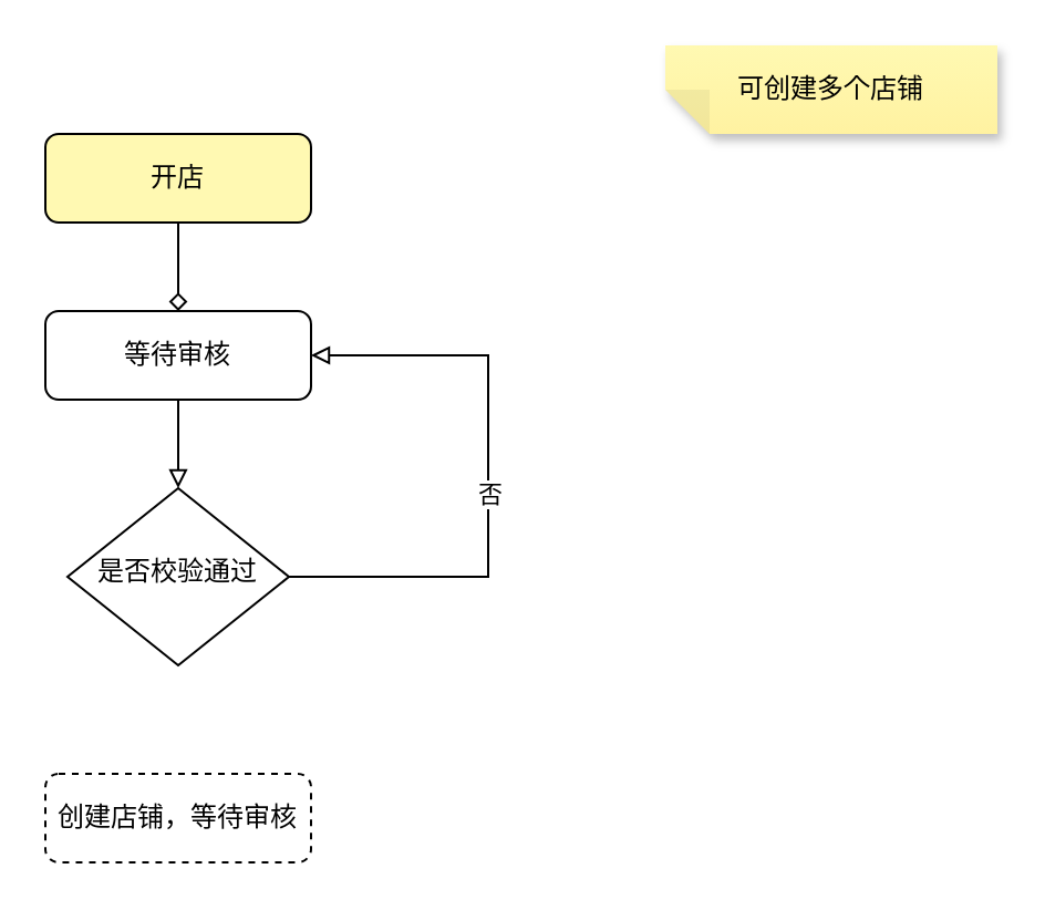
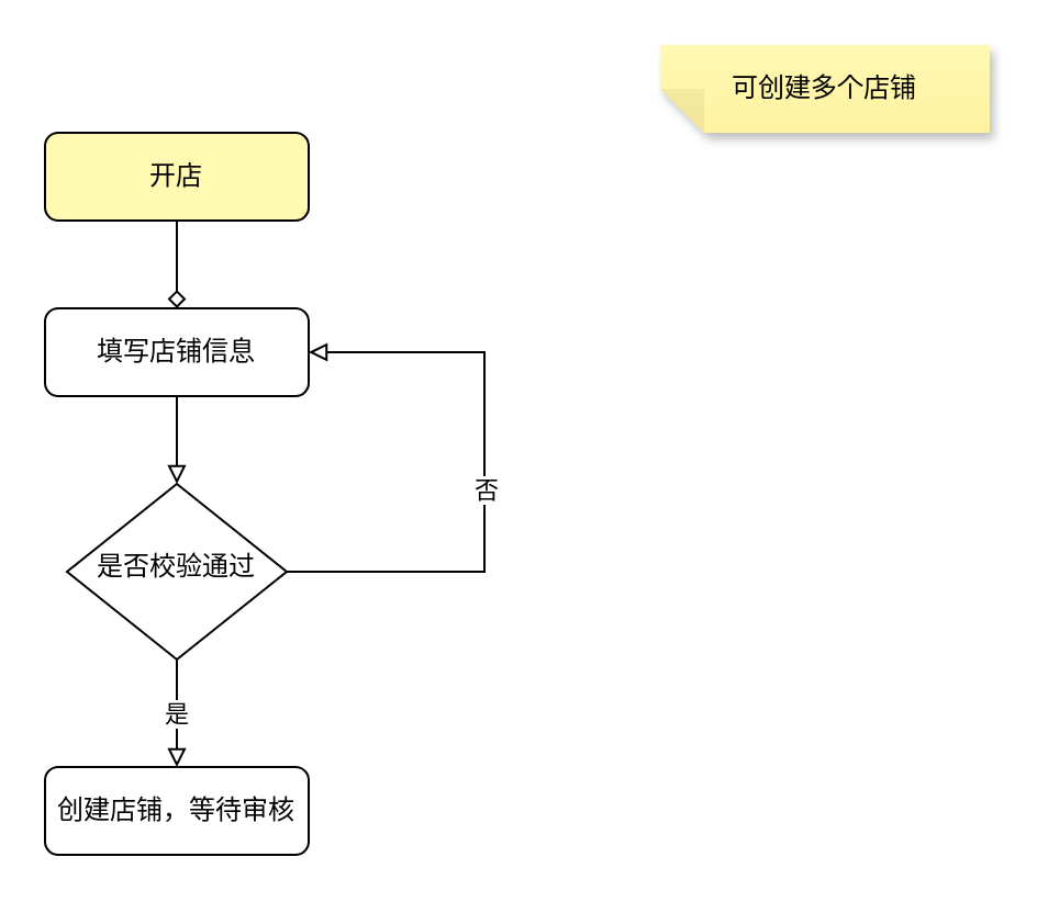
  <mxCell id="0" />
  <mxCell id="1" parent="0" />
  <mxCell id="2" value="" style="edgeStyle=none;rounded=0;orthogonalLoop=1;jettySize=auto;html=1;fillColor=none;endArrow=diamond;endFill=0;" edge="1" parent="1" source="3" target="5"><mxGeometry relative="1" as="geometry" /></mxCell>
  <mxCell id="3" value="开店" style="rounded=1;whiteSpace=wrap;html=1;fontSize=12;glass=0;strokeWidth=1;shadow=0;fillColor=#fff9b2;" parent="1" vertex="1"><mxGeometry x="20" y="60" width="120" height="40" as="geometry" /></mxCell>
  <mxCell id="4" value="" style="edgeStyle=none;rounded=0;orthogonalLoop=1;jettySize=auto;html=1;endArrow=block;endFill=0;fillColor=none;" edge="1" parent="1" source="5" target="9"><mxGeometry relative="1" as="geometry" /></mxCell>
- <mxCell id="5" value="等待审核" style="rounded=1;whiteSpace=wrap;html=1;fontSize=12;glass=0;strokeWidth=1;shadow=0;" vertex="1" parent="1"><mxGeometry x="20" y="140" width="120" height="40" as="geometry" /></mxCell>
+ <mxCell id="5" value="填写店铺信息" style="rounded=1;whiteSpace=wrap;html=1;fontSize=12;glass=0;strokeWidth=1;shadow=0;" vertex="1" parent="1"><mxGeometry x="20" y="140" width="120" height="40" as="geometry" /></mxCell>
  <mxCell id="6" style="edgeStyle=none;rounded=0;orthogonalLoop=1;jettySize=auto;html=1;exitX=1;exitY=0.5;exitDx=0;exitDy=0;entryX=1;entryY=0.5;entryDx=0;entryDy=0;endArrow=block;endFill=0;fillColor=none;" edge="1" parent="1" source="9" target="5"><mxGeometry relative="1" as="geometry"><Array as="points"><mxPoint x="220" y="260" /><mxPoint x="220" y="160" /></Array></mxGeometry></mxCell>
  <mxCell id="7" value="否" style="edgeLabel;html=1;align=center;verticalAlign=middle;resizable=0;points=[];" vertex="1" connectable="0" parent="6"><mxGeometry x="-0.052" relative="1" as="geometry"><mxPoint as="offset" /></mxGeometry></mxCell>
+ <mxCell id="8" value="是" style="edgeStyle=none;rounded=0;orthogonalLoop=1;jettySize=auto;html=1;endArrow=block;endFill=0;fillColor=none;" edge="1" parent="1" source="9" target="10"><mxGeometry relative="1" as="geometry" /></mxCell>
  <mxCell id="9" value="是否校验通过" style="rhombus;whiteSpace=wrap;html=1;shadow=0;fontFamily=Helvetica;fontSize=12;align=center;strokeWidth=1;spacing=6;spacingTop=-4;" vertex="1" parent="1"><mxGeometry x="30" y="220" width="100" height="80" as="geometry" /></mxCell>
- <mxCell id="10" value="创建店铺，等待审核" style="rounded=1;whiteSpace=wrap;html=1;fontSize=12;glass=0;strokeWidth=1;shadow=0;dashed=1;" vertex="1" parent="1"><mxGeometry x="20" y="349" width="120" height="40" as="geometry" /></mxCell>
+ <mxCell id="10" value="创建店铺，等待审核" style="rounded=1;whiteSpace=wrap;html=1;fontSize=12;glass=0;strokeWidth=1;shadow=0;" vertex="1" parent="1"><mxGeometry x="20" y="349" width="120" height="40" as="geometry" /></mxCell>
  <mxCell id="11" value="&lt;span style=&quot;&quot;&gt;可创建多个店铺&lt;/span&gt;" style="shape=note;whiteSpace=wrap;html=1;backgroundOutline=1;fontColor=#000000;darkOpacity=0.05;fillColor=#FFF9B2;strokeColor=none;fillStyle=solid;direction=west;gradientDirection=north;gradientColor=#FFF2A1;shadow=1;size=20;pointerEvents=1;rounded=1;" vertex="1" parent="1"><mxGeometry x="300" y="20" width="150" height="40" as="geometry" /></mxCell>
